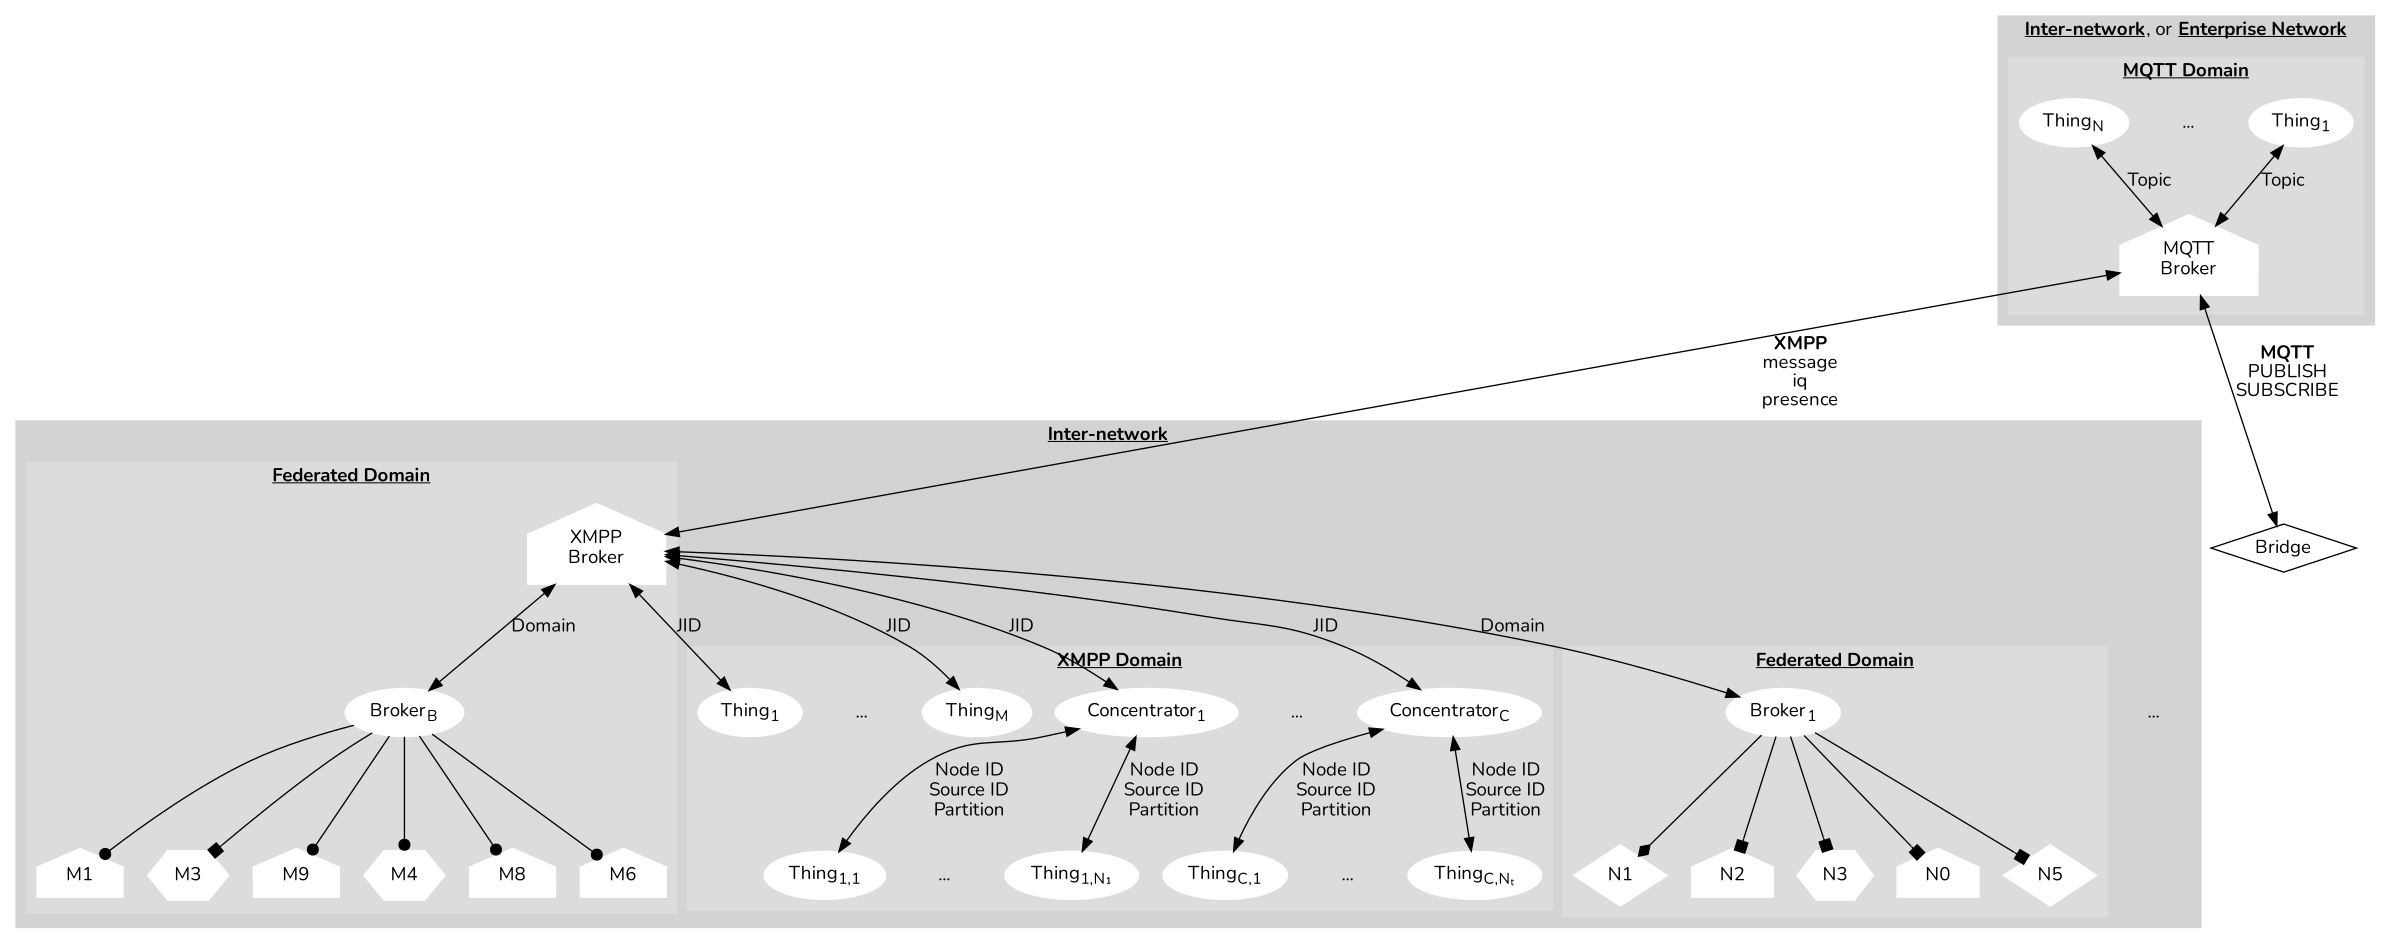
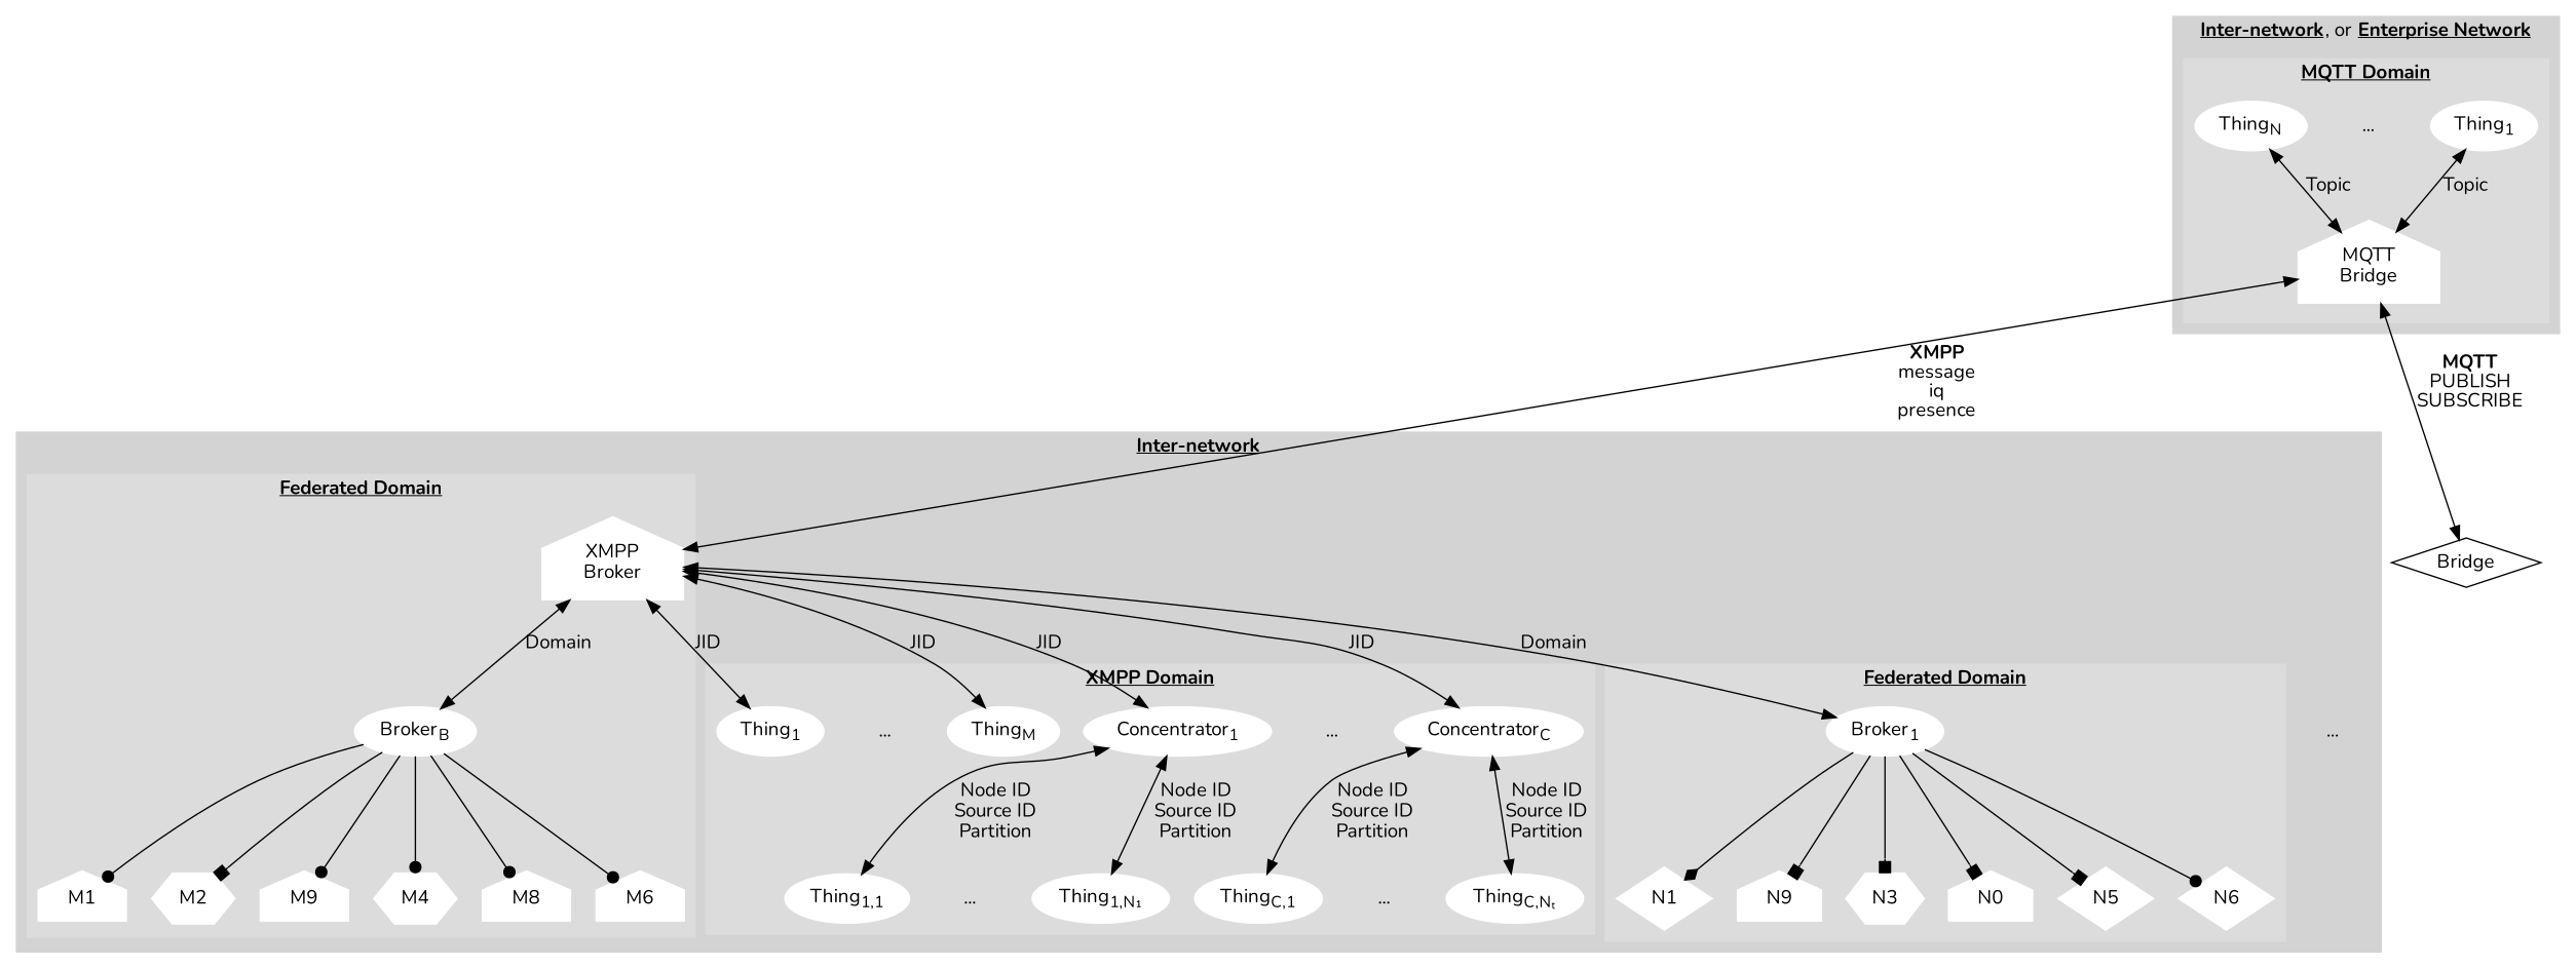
  digraph {
    fontname=Nunito
    rankdir=TB
    node [color=white fillcolor=white fontname=Nunito style=filled]
    edge [fontname=Nunito]
-   n1 [label="MQTT\nBroker" shape=house]
+   n1 [label="MQTT\nBridge" shape=house]
    n2 [label=<Thing<sub>1</sub>>]
    n3 [label="..." shape=none style=solid]
    n4 [label=<Thing<sub>N</sub>>]
    n5 [label="XMPP\nBroker" shape=house]
    n6 [label=<Broker<sub>B</sub>>]
    M1 [height=0.2 shape=house width=0.2]
-   M2 [height=0.2 shape=hexagon width=0.2 label=M3]
+   M2 [height=0.2 shape=hexagon width=0.2]
    n9 [height=0.2 label=M9 shape=house width=0.2]
    M4 [height=0.2 shape=hexagon width=0.2]
    n11 [height=0.2 label=M8 shape=house width=0.2]
    M6 [height=0.2 shape=house width=0.2]
    n13 [label=<Thing<sub>1</sub>>]
    n14 [label="..." shape=none style=solid]
    n15 [label=<Thing<sub>M</sub>>]
    n16 [label=<Concentrator<sub>1</sub>>]
    n17 [label="..." shape=none style=solid]
    n18 [label=<Concentrator<sub>C</sub>>]
    n19 [label=<Thing<sub>1,1</sub>>]
    n20 [label="..." shape=none style=solid]
    n21 [label=<Thing<sub>1,N₁</sub>>]
    n22 [label=<Thing<sub>C,1</sub>>]
    n23 [label="..." shape=none style=solid]
    n24 [label=<Thing<sub>C,Nₜ</sub>>]
    n25 [label=<Broker<sub>1</sub>>]
    N1 [height=0.2 shape=diamond width=0.2]
-   N2 [height=0.2 shape=house width=0.2]
+   N2 [height=0.2 shape=house width=0.2 label=N9]
    N3 [height=0.2 shape=hexagon width=0.2]
    n29 [height=0.2 label=N0 shape=house width=0.2]
    N5 [height=0.2 shape=diamond width=0.2]
+   N6 [height=0.2 shape=diamond width=0.2]
    n32 [label="..." shape=none style=solid]
    Bridge [shape=diamond color=""]
    subgraph cluster_1 {
      color=lightgrey
      label=<<B><U>Inter-network</U></B>, or <B><U>Enterprise Network</U></B>>
      style=filled
      subgraph cluster_2 {
        color="#DCDCDC"
        label=<<B><U>MQTT Domain</U></B>>
        style=filled
        n1
        n2
        n3
        n4
      }
    }
    subgraph cluster_3 {
      color=lightgrey
      label=<<B><U>Inter-network</U></B>>
      style=filled
      n32
      subgraph cluster_4 {
        color="#DCDCDC"
        label=<<B><U>Federated Domain</U></B>>
        style=filled
        n5
        n6
        M1
        M2
        n9
        M4
        n11
        M6
      }
      subgraph cluster_5 {
        color="#DCDCDC"
        label=<<B><U>XMPP Domain</U></B>>
        style=filled
        n13
        n14
        n15
        n16
        n17
        n18
        n19
        n20
        n21
        n22
        n23
        n24
      }
      subgraph cluster_6 {
        color="#DCDCDC"
        label=<<B><U>Federated Domain</U></B>>
        style=filled
        n25
        N1
        N2
        N3
        n29
        N5
+       N6
      }
    }
    n1 -> n5 [dir=both label=<<B>XMPP</B><BR/>message<BR/>iq<BR/>presence>]
    n1 -> Bridge [dir=both label=<<B>MQTT</B><BR/>PUBLISH<BR/>SUBSCRIBE>]
    n2 -> n1 [dir=both label=Topic]
    n3 -> n1 [style=invis]
    n4 -> n1 [dir=both label=Topic]
    n5 -> n6 [dir=both label=Domain]
    n5 -> n13 [dir=both label=JID]
    n5 -> n14 [style=invis]
    n5 -> n15 [dir=both label=JID]
    n5 -> n16 [dir=both label=JID]
    n5 -> n17 [style=invis]
    n5 -> n18 [dir=both label=JID]
    n5 -> n25 [dir=both label=Domain]
    n5 -> n32 [style=invis]
    n6 -> M1 [arrowhead=dot]
    n6 -> M2 [arrowhead=box]
    n6 -> n9 [arrowhead=dot]
    n6 -> M4 [arrowhead=dot]
    n6 -> n11 [arrowhead=dot]
    n6 -> M6 [arrowhead=dot]
    n16 -> n19 [dir=both label="Node ID\nSource ID\nPartition"]
    n16 -> n20 [style=invis]
    n16 -> n21 [dir=both label="Node ID\nSource ID\nPartition"]
    n18 -> n22 [dir=both label="Node ID\nSource ID\nPartition"]
    n18 -> n23 [style=invis]
    n18 -> n24 [dir=both label="Node ID\nSource ID\nPartition"]
    n25 -> N1 [arrowhead=diamond]
    n25 -> N2 [arrowhead=box]
    n25 -> N3 [arrowhead=box]
    n25 -> n29 [arrowhead=box]
    n25 -> N5 [arrowhead=box]
+   n25 -> N6 [arrowhead=dot]
  }
